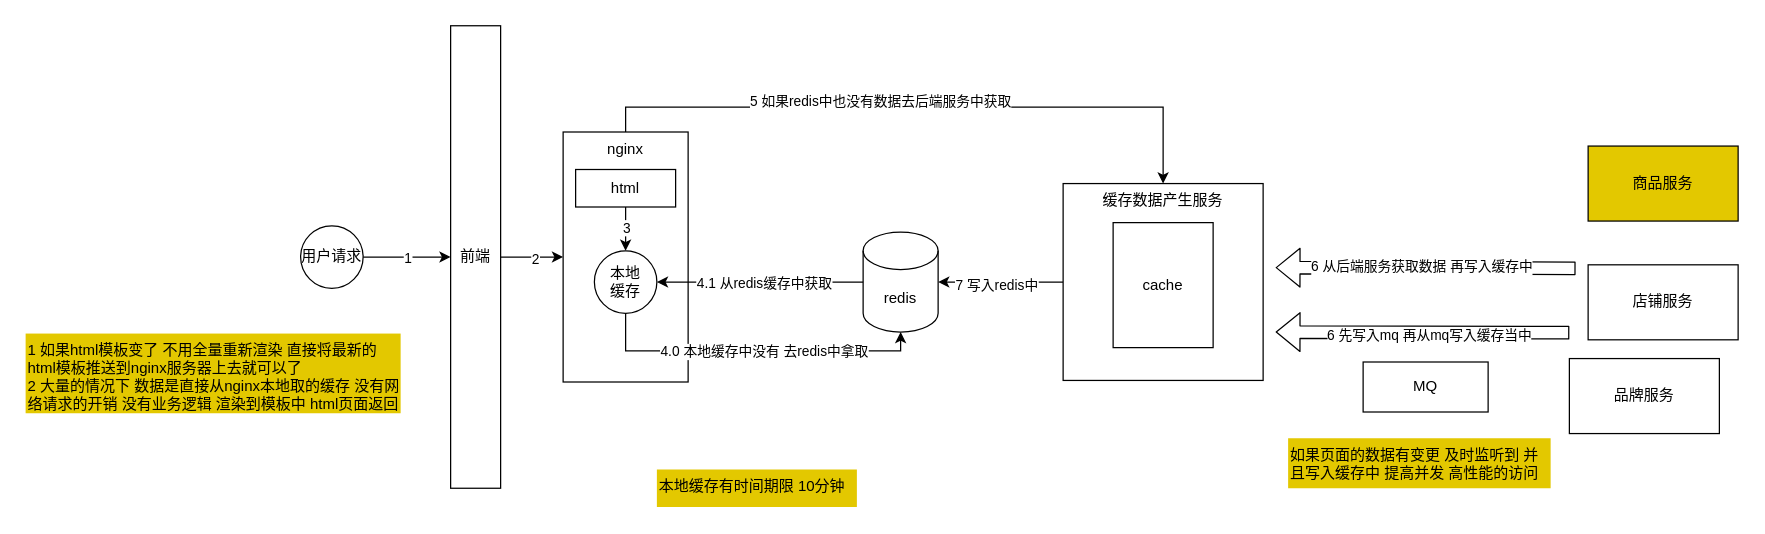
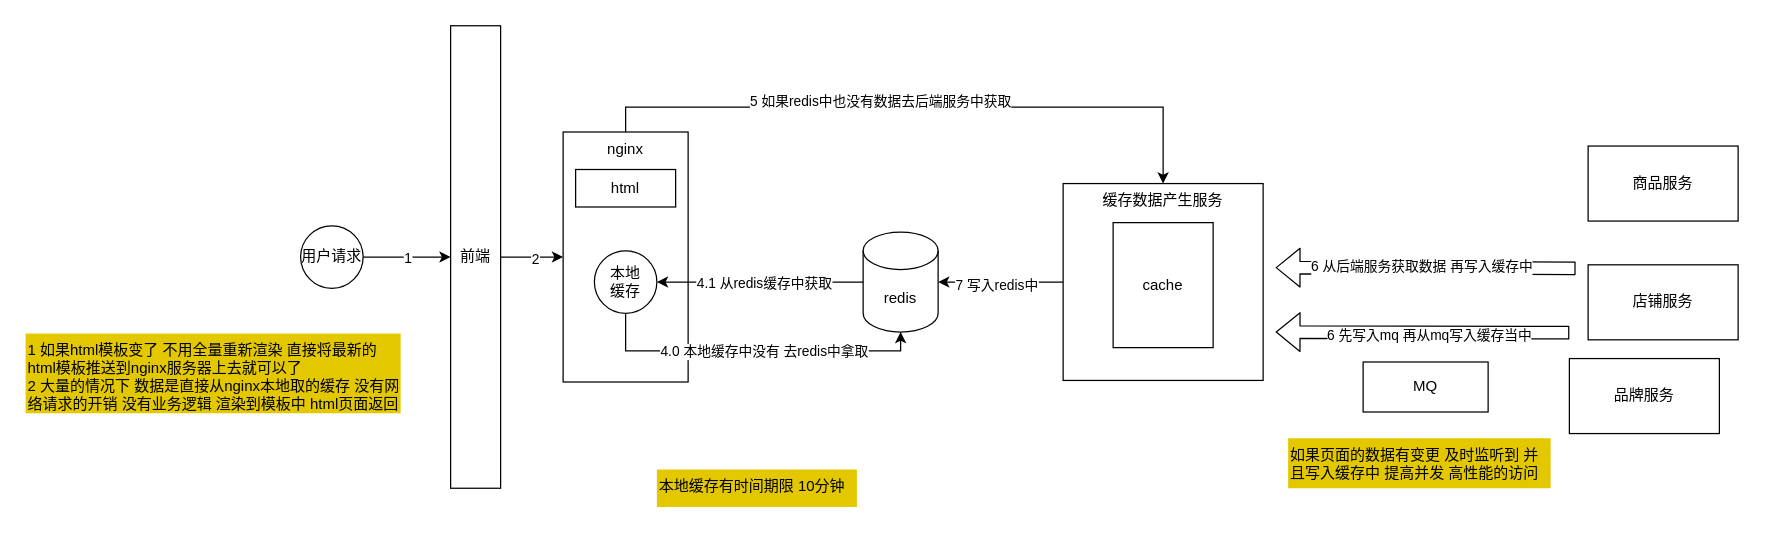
  <mxCell id="0" />
  <mxCell id="1" parent="0" />
  <mxCell id="2" style="edgeStyle=orthogonalEdgeStyle;rounded=0;orthogonalLoop=1;jettySize=auto;html=1;exitX=1;exitY=0.5;exitDx=0;exitDy=0;entryX=0;entryY=0.5;entryDx=0;entryDy=0;" edge="1" parent="1" source="4" target="7"><mxGeometry relative="1" as="geometry" /></mxCell>
  <mxCell id="3" value="2" style="edgeLabel;html=1;align=center;verticalAlign=middle;resizable=0;points=[];" vertex="1" connectable="0" parent="2"><mxGeometry x="0.08" y="-1" relative="1" as="geometry"><mxPoint as="offset" /></mxGeometry></mxCell>
  <mxCell id="4" value="前端" style="rounded=0;whiteSpace=wrap;html=1;" vertex="1" parent="1"><mxGeometry x="360" y="20" width="40" height="370" as="geometry" /></mxCell>
  <mxCell id="5" style="edgeStyle=orthogonalEdgeStyle;rounded=0;orthogonalLoop=1;jettySize=auto;html=1;exitX=0.5;exitY=0;exitDx=0;exitDy=0;entryX=0.5;entryY=0;entryDx=0;entryDy=0;" edge="1" parent="1" source="7" target="19"><mxGeometry relative="1" as="geometry" /></mxCell>
  <mxCell id="6" value="5 如果redis中也没有数据去后端服务中获取" style="edgeLabel;html=1;align=center;verticalAlign=middle;resizable=0;points=[];" vertex="1" connectable="0" parent="5"><mxGeometry x="-0.411" y="-1" relative="1" as="geometry"><mxPoint x="72" y="-6" as="offset" /></mxGeometry></mxCell>
  <mxCell id="7" value="nginx" style="rounded=0;whiteSpace=wrap;html=1;horizontal=1;verticalAlign=top;" vertex="1" parent="1"><mxGeometry x="450" y="105" width="100" height="200" as="geometry" /></mxCell>
- <mxCell id="8" style="edgeStyle=orthogonalEdgeStyle;rounded=0;orthogonalLoop=1;jettySize=auto;html=1;exitX=0.5;exitY=1;exitDx=0;exitDy=0;entryX=0.5;entryY=0;entryDx=0;entryDy=0;" edge="1" parent="1" source="10" target="13"><mxGeometry relative="1" as="geometry" /></mxCell>
- <mxCell id="9" value="3" style="edgeLabel;html=1;align=center;verticalAlign=middle;resizable=0;points=[];" vertex="1" connectable="0" parent="8"><mxGeometry x="-0.1" relative="1" as="geometry"><mxPoint as="offset" /></mxGeometry></mxCell>
  <mxCell id="10" value="html" style="rounded=0;whiteSpace=wrap;html=1;verticalAlign=middle;" vertex="1" parent="1"><mxGeometry x="460" y="135" width="80" height="30" as="geometry" /></mxCell>
  <mxCell id="11" style="edgeStyle=orthogonalEdgeStyle;rounded=0;orthogonalLoop=1;jettySize=auto;html=1;exitX=0.5;exitY=1;exitDx=0;exitDy=0;entryX=0.5;entryY=1;entryDx=0;entryDy=0;entryPerimeter=0;" edge="1" parent="1" source="13" target="16"><mxGeometry relative="1" as="geometry"><Array as="points"><mxPoint x="500" y="280" /><mxPoint x="720" y="280" /></Array></mxGeometry></mxCell>
  <mxCell id="12" value="4.0 本地缓存中没有 去redis中拿取" style="edgeLabel;html=1;align=center;verticalAlign=middle;resizable=0;points=[];" vertex="1" connectable="0" parent="11"><mxGeometry x="-0.122" y="-4" relative="1" as="geometry"><mxPoint x="24" y="-4" as="offset" /></mxGeometry></mxCell>
  <mxCell id="13" value="本地&lt;br&gt;缓存" style="ellipse;whiteSpace=wrap;html=1;aspect=fixed;verticalAlign=middle;" vertex="1" parent="1"><mxGeometry x="475" y="200" width="50" height="50" as="geometry" /></mxCell>
  <mxCell id="14" style="edgeStyle=orthogonalEdgeStyle;rounded=0;orthogonalLoop=1;jettySize=auto;html=1;exitX=0;exitY=0.5;exitDx=0;exitDy=0;exitPerimeter=0;entryX=1;entryY=0.5;entryDx=0;entryDy=0;" edge="1" parent="1" source="16" target="13"><mxGeometry relative="1" as="geometry"><mxPoint x="560" y="205" as="targetPoint" /><Array as="points"><mxPoint x="710" y="225" /></Array></mxGeometry></mxCell>
  <mxCell id="15" value="4.1 从redis缓存中获取" style="edgeLabel;html=1;align=center;verticalAlign=middle;resizable=0;points=[];" vertex="1" connectable="0" parent="14"><mxGeometry x="-0.596" relative="1" as="geometry"><mxPoint x="-79" as="offset" /></mxGeometry></mxCell>
  <mxCell id="16" value="redis" style="shape=cylinder3;whiteSpace=wrap;html=1;boundedLbl=1;backgroundOutline=1;size=15;verticalAlign=middle;" vertex="1" parent="1"><mxGeometry x="690" y="185" width="60" height="80" as="geometry" /></mxCell>
  <mxCell id="17" style="edgeStyle=orthogonalEdgeStyle;rounded=0;orthogonalLoop=1;jettySize=auto;html=1;exitX=0;exitY=0.5;exitDx=0;exitDy=0;entryX=1;entryY=0.5;entryDx=0;entryDy=0;entryPerimeter=0;" edge="1" parent="1" source="19" target="16"><mxGeometry relative="1" as="geometry" /></mxCell>
  <mxCell id="18" value="7 写入redis中" style="edgeLabel;html=1;align=center;verticalAlign=middle;resizable=0;points=[];" vertex="1" connectable="0" parent="17"><mxGeometry x="0.092" y="2" relative="1" as="geometry"><mxPoint x="1" as="offset" /></mxGeometry></mxCell>
  <mxCell id="19" value="缓存数据产生服务" style="rounded=0;whiteSpace=wrap;html=1;verticalAlign=top;" vertex="1" parent="1"><mxGeometry x="850" y="146.25" width="160" height="157.5" as="geometry" /></mxCell>
  <mxCell id="20" value="cache" style="rounded=0;whiteSpace=wrap;html=1;verticalAlign=middle;" vertex="1" parent="1"><mxGeometry x="890" y="177.5" width="80" height="100" as="geometry" /></mxCell>
- <mxCell id="21" value="商品服务" style="rounded=0;whiteSpace=wrap;html=1;verticalAlign=middle;fillColor=#e3c800;" vertex="1" parent="1"><mxGeometry x="1270" y="116.25" width="120" height="60" as="geometry" /></mxCell>
+ <mxCell id="21" value="商品服务" style="rounded=0;whiteSpace=wrap;html=1;verticalAlign=middle;" vertex="1" parent="1"><mxGeometry x="1270" y="116.25" width="120" height="60" as="geometry" /></mxCell>
  <mxCell id="22" value="店铺服务" style="rounded=0;whiteSpace=wrap;html=1;verticalAlign=middle;" vertex="1" parent="1"><mxGeometry x="1270" y="211.25" width="120" height="60" as="geometry" /></mxCell>
  <mxCell id="23" value="品牌服务" style="rounded=0;whiteSpace=wrap;html=1;verticalAlign=middle;" vertex="1" parent="1"><mxGeometry x="1255" y="286.25" width="120" height="60" as="geometry" /></mxCell>
  <mxCell id="24" style="edgeStyle=orthogonalEdgeStyle;rounded=0;orthogonalLoop=1;jettySize=auto;html=1;exitX=1;exitY=0.5;exitDx=0;exitDy=0;entryX=0;entryY=0.5;entryDx=0;entryDy=0;" edge="1" parent="1" source="26" target="4"><mxGeometry relative="1" as="geometry" /></mxCell>
  <mxCell id="25" value="1" style="edgeLabel;html=1;align=center;verticalAlign=middle;resizable=0;points=[];" vertex="1" connectable="0" parent="24"><mxGeometry relative="1" as="geometry"><mxPoint as="offset" /></mxGeometry></mxCell>
  <mxCell id="26" value="用户请求" style="ellipse;whiteSpace=wrap;html=1;aspect=fixed;verticalAlign=middle;" vertex="1" parent="1"><mxGeometry y="180" width="50" height="50" as="geometry" x="240" /></mxCell>
  <mxCell id="27" value="MQ" style="rounded=0;whiteSpace=wrap;html=1;verticalAlign=middle;" vertex="1" parent="1"><mxGeometry x="1090" y="289" width="100" height="40" as="geometry" /></mxCell>
  <mxCell id="28" value="" style="shape=flexArrow;endArrow=classic;html=1;" edge="1" parent="1"><mxGeometry width="50" height="50" relative="1" as="geometry"><mxPoint x="1260" y="214" as="sourcePoint" /><mxPoint x="1020" y="213.5" as="targetPoint" /></mxGeometry></mxCell>
  <mxCell id="29" value="6 从后端服务获取数据 再写入缓存中" style="edgeLabel;html=1;align=center;verticalAlign=middle;resizable=0;points=[];" vertex="1" connectable="0" parent="28"><mxGeometry x="0.033" y="-1" relative="1" as="geometry"><mxPoint as="offset" /></mxGeometry></mxCell>
  <mxCell id="30" value="" style="shape=flexArrow;endArrow=classic;html=1;" edge="1" parent="1"><mxGeometry width="50" height="50" relative="1" as="geometry"><mxPoint x="1255" y="265.5" as="sourcePoint" /><mxPoint x="1020" y="265" as="targetPoint" /></mxGeometry></mxCell>
  <mxCell id="31" value="6 先写入mq 再从mq写入缓存当中" style="edgeLabel;html=1;align=center;verticalAlign=middle;resizable=0;points=[];" vertex="1" connectable="0" parent="30"><mxGeometry x="0.217" y="-1" relative="1" as="geometry"><mxPoint x="30" y="3" as="offset" /></mxGeometry></mxCell>
  <mxCell id="32" value="1 如果html模板变了 不用全量重新渲染 直接将最新的html模板推送到nginx服务器上去就可以了&lt;br&gt;2 大量的情况下 数据是直接从nginx本地取的缓存 没有网络请求的开销 没有业务逻辑 渲染到模板中 html页面返回" style="rounded=0;whiteSpace=wrap;html=1;verticalAlign=top;dashed=1;align=left;fillColor=#e3c800;fontColor=#000000;strokeColor=none;" vertex="1" parent="1"><mxGeometry x="20" y="266.25" width="300" height="63.75" as="geometry" /></mxCell>
  <mxCell id="33" value="如果页面的数据有变更 及时监听到 并且写入缓存中 提高并发 高性能的访问" style="rounded=0;whiteSpace=wrap;html=1;verticalAlign=top;dashed=1;align=left;fillColor=#e3c800;fontColor=#000000;dashPattern=1 4;strokeColor=none;" vertex="1" parent="1"><mxGeometry x="1030" y="350" width="210" height="40" as="geometry" /></mxCell>
  <mxCell id="34" value="本地缓存有时间期限 10分钟" style="rounded=0;whiteSpace=wrap;html=1;verticalAlign=top;dashed=1;align=left;fillColor=#e3c800;fontColor=#000000;strokeColor=none;" vertex="1" parent="1"><mxGeometry x="525" y="375" width="160" height="30" as="geometry" /></mxCell>
